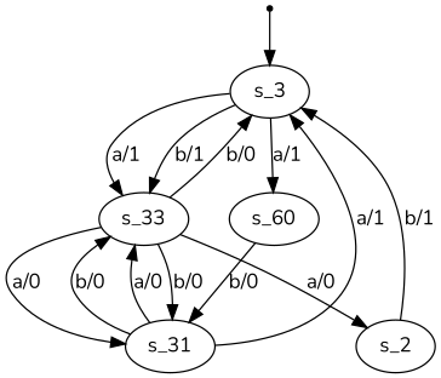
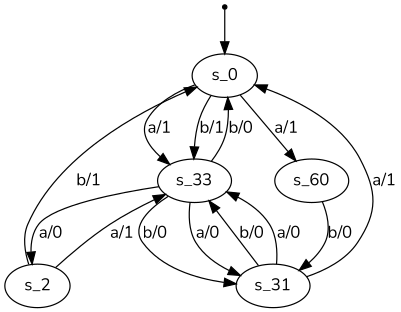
  digraph {
    fontname=Nunito
    node [fontname=Nunito]
    edge [fontname=Nunito]
-   s_3 [root=true]
+   s_3 [root=true label=s_0]
    n2 [label=s_33]
    s_60
    s_2
    s_31
    qi [shape=point]
    s_3 -> n2 [label="a/1"]
    s_3 -> n2 [label="b/1"]
    s_3 -> s_60 [label="a/1"]
    n2 -> s_3 [label="b/0"]
    n2 -> s_2 [label="a/0"]
    n2 -> s_31 [label="b/0"]
    n2 -> s_31 [label="a/0"]
    s_60 -> s_31 [label="b/0"]
    s_2 -> s_3 [label="b/1"]
+   s_2 -> n2 [label="a/1"]
    s_31 -> s_3 [label="a/1"]
    s_31 -> n2 [label="b/0"]
    s_31 -> n2 [label="a/0"]
    qi -> s_3
  }
